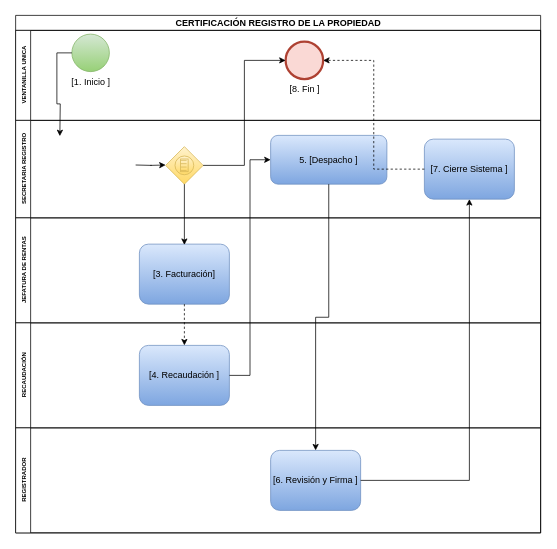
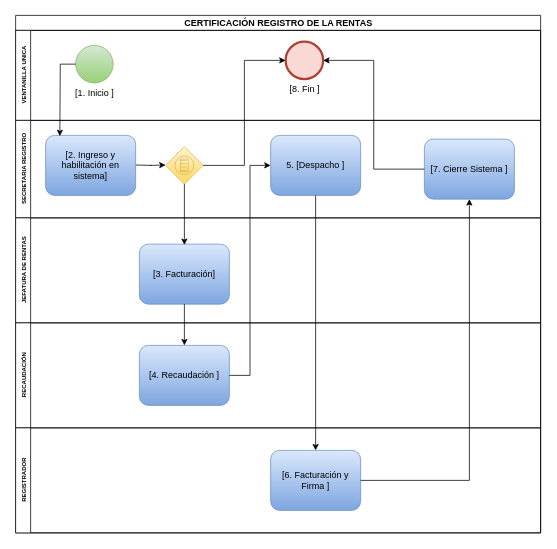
  <mxCell id="0" />
  <mxCell id="1" parent="0" />
- <mxCell id="2" value="CERTIFICACIÓN REGISTRO DE LA PROPIEDAD" style="swimlane;html=1;childLayout=stackLayout;resizeParent=1;resizeParentMax=0;horizontal=1;startSize=20;horizontalStack=0;" vertex="1" parent="1"><mxGeometry x="20" y="20" width="700" height="690" as="geometry" /></mxCell>
+ <mxCell id="2" value="CERTIFICACIÓN REGISTRO DE LA RENTAS" style="swimlane;html=1;childLayout=stackLayout;resizeParent=1;resizeParentMax=0;horizontal=1;startSize=20;horizontalStack=0;" vertex="1" parent="1"><mxGeometry x="20" y="20" width="700" height="690" as="geometry" /></mxCell>
  <mxCell id="3" value="&lt;font style=&quot;font-size: 8px&quot;&gt;VENTANILLA UNICA&lt;/font&gt;" style="swimlane;html=1;startSize=20;horizontal=0;" vertex="1" parent="2"><mxGeometry y="20" width="700" height="120" as="geometry" /></mxCell>
- <mxCell id="4" value="[1. Inicio ]" style="shape=mxgraph.bpmn.shape;html=1;verticalLabelPosition=bottom;labelBackgroundColor=#ffffff;verticalAlign=top;align=center;perimeter=ellipsePerimeter;outlineConnect=0;outline=standard;symbol=general;fillColor=#d5e8d4;strokeColor=#82b366;gradientColor=#97d077;" vertex="1" parent="3"><mxGeometry x="75" y="5" width="50" height="50" as="geometry" /></mxCell>
+ <mxCell id="4" value="[1. Inicio ]" style="shape=mxgraph.bpmn.shape;html=1;verticalLabelPosition=bottom;labelBackgroundColor=#ffffff;verticalAlign=top;align=center;perimeter=ellipsePerimeter;outlineConnect=0;outline=standard;symbol=general;fillColor=#d5e8d4;strokeColor=#82b366;gradientColor=#97d077;" vertex="1" parent="3"><mxGeometry x="80" y="20" width="50" height="50" as="geometry" /></mxCell>
  <mxCell id="5" value="[8. Fin ]" style="shape=mxgraph.bpmn.shape;html=1;verticalLabelPosition=bottom;labelBackgroundColor=#ffffff;verticalAlign=top;align=center;perimeter=ellipsePerimeter;outlineConnect=0;outline=end;symbol=general;fillColor=#fad9d5;strokeColor=#ae4132;" vertex="1" parent="3"><mxGeometry x="360" y="15" width="50" height="50" as="geometry" /></mxCell>
  <mxCell id="6" value="&lt;font style=&quot;font-size: 8px&quot;&gt;SECRETARIA REGISTRO&lt;/font&gt;" style="swimlane;html=1;startSize=20;horizontal=0;" vertex="1" parent="2"><mxGeometry y="140" width="700" height="130" as="geometry" /></mxCell>
  <mxCell id="7" value="" style="edgeStyle=orthogonalEdgeStyle;rounded=0;orthogonalLoop=1;jettySize=auto;html=1;" edge="1" parent="6"><mxGeometry relative="1" as="geometry"><mxPoint x="160" y="59.5" as="sourcePoint" /><mxPoint x="200" y="59.5" as="targetPoint" /></mxGeometry></mxCell>
  <mxCell id="8" value="[7. Cierre Sistema ]" style="shape=ext;rounded=1;html=1;whiteSpace=wrap;gradientColor=#7ea6e0;fillColor=#dae8fc;strokeColor=#6c8ebf;" vertex="1" parent="6"><mxGeometry x="545" y="25" width="120" height="80" as="geometry" /></mxCell>
+ <mxCell id="9" value="[2. Ingreso y habilitación en sistema]" style="shape=ext;rounded=1;html=1;whiteSpace=wrap;gradientColor=#7ea6e0;fillColor=#dae8fc;strokeColor=#6c8ebf;" vertex="1" parent="6"><mxGeometry x="40" y="20" width="120" height="80" as="geometry" /></mxCell>
  <mxCell id="10" value="" style="shape=mxgraph.bpmn.shape;html=1;verticalLabelPosition=bottom;labelBackgroundColor=#ffffff;verticalAlign=top;align=center;perimeter=rhombusPerimeter;background=gateway;outlineConnect=0;outline=standard;symbol=conditional;gradientColor=#ffd966;fillColor=#fff2cc;strokeColor=#d6b656;" vertex="1" parent="6"><mxGeometry x="200" y="35" width="50" height="50" as="geometry" /></mxCell>
- <mxCell id="11" value="5. [Despacho ]" style="shape=ext;rounded=1;html=1;whiteSpace=wrap;gradientColor=#7ea6e0;fillColor=#dae8fc;strokeColor=#6c8ebf;" vertex="1" parent="6"><mxGeometry x="340" y="20" width="155" height="65" as="geometry" /></mxCell>
+ <mxCell id="11" value="5. [Despacho ]" style="shape=ext;rounded=1;html=1;whiteSpace=wrap;gradientColor=#7ea6e0;fillColor=#dae8fc;strokeColor=#6c8ebf;" vertex="1" parent="6"><mxGeometry x="340" y="20" width="120" height="80" as="geometry" /></mxCell>
  <mxCell id="12" value="&lt;font style=&quot;font-size: 8px&quot;&gt;JEFATURA DE RENTAS&lt;/font&gt;" style="swimlane;html=1;startSize=20;horizontal=0;" vertex="1" parent="2"><mxGeometry y="270" width="700" height="140" as="geometry" /></mxCell>
  <mxCell id="13" value="[3. Facturación]" style="shape=ext;rounded=1;html=1;whiteSpace=wrap;gradientColor=#7ea6e0;fillColor=#dae8fc;strokeColor=#6c8ebf;" vertex="1" parent="12"><mxGeometry x="165" y="35" width="120" height="80" as="geometry" /></mxCell>
  <mxCell id="14" value="&lt;font style=&quot;font-size: 8px&quot;&gt;RECAUDACIÓN&lt;/font&gt;" style="swimlane;html=1;startSize=20;horizontal=0;" vertex="1" parent="2"><mxGeometry y="410" width="700" height="140" as="geometry" /></mxCell>
  <mxCell id="15" value="[4. Recaudación ]" style="shape=ext;rounded=1;html=1;whiteSpace=wrap;gradientColor=#7ea6e0;fillColor=#dae8fc;strokeColor=#6c8ebf;" vertex="1" parent="14"><mxGeometry x="165" y="30" width="120" height="80" as="geometry" /></mxCell>
  <mxCell id="16" style="edgeStyle=orthogonalEdgeStyle;rounded=0;orthogonalLoop=1;jettySize=auto;html=1;entryX=0.158;entryY=0.013;entryDx=0;entryDy=0;entryPerimeter=0;" edge="1" parent="2" source="4"><mxGeometry relative="1" as="geometry"><mxPoint x="58.96" y="161.04" as="targetPoint" /></mxGeometry></mxCell>
  <mxCell id="17" value="" style="edgeStyle=orthogonalEdgeStyle;rounded=0;orthogonalLoop=1;jettySize=auto;html=1;exitX=1;exitY=0.5;exitDx=0;exitDy=0;entryX=0;entryY=0.5;entryDx=0;entryDy=0;" edge="1" parent="2" source="10" target="5"><mxGeometry relative="1" as="geometry"><mxPoint x="340" y="200" as="sourcePoint" /><mxPoint x="310" y="75" as="targetPoint" /></mxGeometry></mxCell>
  <mxCell id="18" value="" style="edgeStyle=orthogonalEdgeStyle;rounded=0;orthogonalLoop=1;jettySize=auto;html=1;entryX=0.5;entryY=0.013;entryDx=0;entryDy=0;entryPerimeter=0;" edge="1" parent="2" source="10" target="13"><mxGeometry relative="1" as="geometry"><mxPoint x="224" y="281" as="targetPoint" /></mxGeometry></mxCell>
  <mxCell id="19" value="&lt;font style=&quot;font-size: 8px&quot;&gt;REGISTRADOR&lt;/font&gt;" style="swimlane;html=1;startSize=20;horizontal=0;" vertex="1" parent="2"><mxGeometry y="550" width="700" height="140" as="geometry" /></mxCell>
- <mxCell id="20" value="[6. Revisión y Firma ]" style="shape=ext;rounded=1;html=1;whiteSpace=wrap;gradientColor=#7ea6e0;fillColor=#dae8fc;strokeColor=#6c8ebf;" vertex="1" parent="19"><mxGeometry x="340" y="30" width="120" height="80" as="geometry" /></mxCell>
- <mxCell id="21" value="" style="edgeStyle=orthogonalEdgeStyle;rounded=0;orthogonalLoop=1;jettySize=auto;html=1;entryX=0.5;entryY=0;entryDx=0;entryDy=0;dashed=1;" edge="1" parent="2" source="13" target="15"><mxGeometry relative="1" as="geometry"><mxPoint x="340" y="410" as="targetPoint" /></mxGeometry></mxCell>
+ <mxCell id="20" value="[6. Facturación y Firma ]" style="shape=ext;rounded=1;html=1;whiteSpace=wrap;gradientColor=#7ea6e0;fillColor=#dae8fc;strokeColor=#6c8ebf;" vertex="1" parent="19"><mxGeometry x="340" y="30" width="120" height="80" as="geometry" /></mxCell>
+ <mxCell id="21" value="" style="edgeStyle=orthogonalEdgeStyle;rounded=0;orthogonalLoop=1;jettySize=auto;html=1;entryX=0.5;entryY=0;entryDx=0;entryDy=0;" edge="1" parent="2" source="13" target="15"><mxGeometry relative="1" as="geometry"><mxPoint x="340" y="410" as="targetPoint" /></mxGeometry></mxCell>
  <mxCell id="22" value="" style="edgeStyle=orthogonalEdgeStyle;rounded=0;orthogonalLoop=1;jettySize=auto;html=1;entryX=0;entryY=0.5;entryDx=0;entryDy=0;" edge="1" parent="2" source="15" target="11"><mxGeometry relative="1" as="geometry"><mxPoint x="400" y="240" as="targetPoint" /></mxGeometry></mxCell>
  <mxCell id="23" value="" style="edgeStyle=orthogonalEdgeStyle;rounded=0;orthogonalLoop=1;jettySize=auto;html=1;" edge="1" parent="2" source="11" target="20"><mxGeometry relative="1" as="geometry" /></mxCell>
  <mxCell id="24" value="" style="edgeStyle=orthogonalEdgeStyle;rounded=0;orthogonalLoop=1;jettySize=auto;html=1;" edge="1" parent="2" source="20" target="8"><mxGeometry relative="1" as="geometry" /></mxCell>
- <mxCell id="25" value="" style="edgeStyle=orthogonalEdgeStyle;rounded=0;orthogonalLoop=1;jettySize=auto;html=1;entryX=1;entryY=0.5;entryDx=0;entryDy=0;dashed=1;" edge="1" parent="2" source="8" target="5"><mxGeometry relative="1" as="geometry"><mxPoint x="590" y="75" as="targetPoint" /></mxGeometry></mxCell>
+ <mxCell id="25" value="" style="edgeStyle=orthogonalEdgeStyle;rounded=0;orthogonalLoop=1;jettySize=auto;html=1;entryX=1;entryY=0.5;entryDx=0;entryDy=0;" edge="1" parent="2" source="8" target="5"><mxGeometry relative="1" as="geometry"><mxPoint x="590" y="75" as="targetPoint" /></mxGeometry></mxCell>
